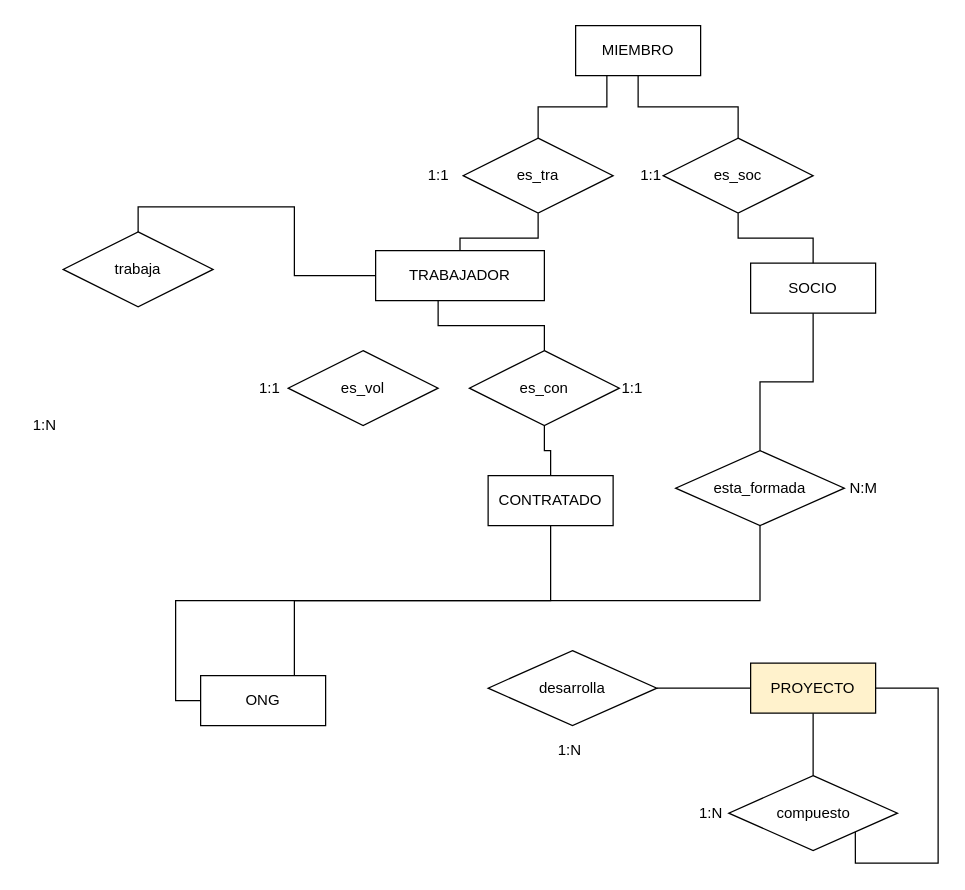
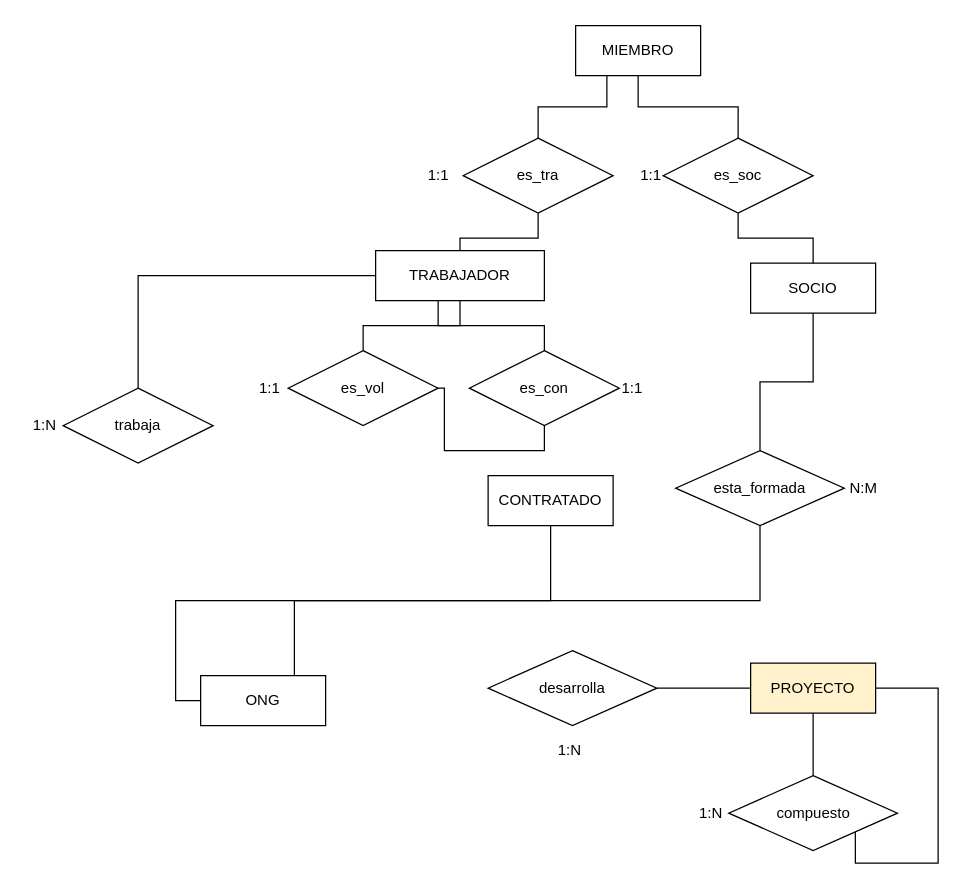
  <mxCell id="0" />
  <mxCell id="1" parent="0" />
  <mxCell id="2" style="edgeStyle=orthogonalEdgeStyle;rounded=0;orthogonalLoop=1;jettySize=auto;html=1;exitX=0;exitY=0.5;exitDx=0;exitDy=0;endArrow=none;endFill=0;" edge="1" parent="1" source="4" target="6"><mxGeometry relative="1" as="geometry" /></mxCell>
  <mxCell id="3" style="edgeStyle=orthogonalEdgeStyle;rounded=0;orthogonalLoop=1;jettySize=auto;html=1;exitX=0.75;exitY=0;exitDx=0;exitDy=0;endArrow=none;endFill=0;" edge="1" parent="1" source="4" target="27"><mxGeometry relative="1" as="geometry" /></mxCell>
  <mxCell id="4" value="ONG" style="whiteSpace=wrap;html=1;align=center;" vertex="1" parent="1"><mxGeometry x="160" y="540" width="100" height="40" as="geometry" /></mxCell>
  <mxCell id="5" value="TRABAJADOR" style="whiteSpace=wrap;html=1;align=center;" vertex="1" parent="1"><mxGeometry x="300" y="200" width="135" height="40" as="geometry" /></mxCell>
  <mxCell id="6" value="CONTRATADO" style="whiteSpace=wrap;html=1;align=center;" vertex="1" parent="1"><mxGeometry x="390" y="380" width="100" height="40" as="geometry" /></mxCell>
  <mxCell id="7" value="SOCIO" style="whiteSpace=wrap;html=1;align=center;" vertex="1" parent="1"><mxGeometry x="600" y="210" width="100" height="40" as="geometry" /></mxCell>
  <mxCell id="8" style="edgeStyle=orthogonalEdgeStyle;rounded=0;orthogonalLoop=1;jettySize=auto;html=1;exitX=0.5;exitY=1;exitDx=0;exitDy=0;entryX=0.5;entryY=0;entryDx=0;entryDy=0;endArrow=none;endFill=0;" edge="1" parent="1" source="9" target="29"><mxGeometry relative="1" as="geometry" /></mxCell>
  <mxCell id="9" value="PROYECTO" style="whiteSpace=wrap;html=1;align=center;fillColor=#fff2cc;" vertex="1" parent="1"><mxGeometry x="600" y="530" width="100" height="40" as="geometry" /></mxCell>
  <mxCell id="10" style="edgeStyle=orthogonalEdgeStyle;rounded=0;orthogonalLoop=1;jettySize=auto;html=1;exitX=0.5;exitY=1;exitDx=0;exitDy=0;entryX=0.5;entryY=0;entryDx=0;entryDy=0;endArrow=none;endFill=0;" edge="1" parent="1" source="12" target="23"><mxGeometry relative="1" as="geometry" /></mxCell>
  <mxCell id="11" style="edgeStyle=orthogonalEdgeStyle;rounded=0;orthogonalLoop=1;jettySize=auto;html=1;exitX=0.25;exitY=1;exitDx=0;exitDy=0;entryX=0.5;entryY=0;entryDx=0;entryDy=0;endArrow=none;endFill=0;" edge="1" parent="1" source="12" target="21"><mxGeometry relative="1" as="geometry" /></mxCell>
  <mxCell id="12" value="MIEMBRO" style="whiteSpace=wrap;html=1;align=center;" vertex="1" parent="1"><mxGeometry x="460" y="20" width="100" height="40" as="geometry" /></mxCell>
  <mxCell id="13" style="edgeStyle=orthogonalEdgeStyle;rounded=0;orthogonalLoop=1;jettySize=auto;html=1;exitX=0.5;exitY=0;exitDx=0;exitDy=0;entryX=0;entryY=0.5;entryDx=0;entryDy=0;endArrow=none;endFill=0;" edge="1" parent="1" source="14" target="5"><mxGeometry relative="1" as="geometry" /></mxCell>
- <mxCell id="14" value="trabaja" style="shape=rhombus;perimeter=rhombusPerimeter;whiteSpace=wrap;html=1;align=center;" vertex="1" parent="1"><mxGeometry x="50" y="185" width="120" height="60" as="geometry" /></mxCell>
+ <mxCell id="14" value="trabaja" style="shape=rhombus;perimeter=rhombusPerimeter;whiteSpace=wrap;html=1;align=center;" vertex="1" parent="1"><mxGeometry x="50" y="310" width="120" height="60" as="geometry" /></mxCell>
+ <mxCell id="15" style="edgeStyle=orthogonalEdgeStyle;rounded=0;orthogonalLoop=1;jettySize=auto;html=1;exitX=0.5;exitY=0;exitDx=0;exitDy=0;entryX=0.5;entryY=1;entryDx=0;entryDy=0;endArrow=none;endFill=0;" edge="1" parent="1" source="16" target="5"><mxGeometry relative="1" as="geometry" /></mxCell>
  <mxCell id="16" value="es_vol" style="shape=rhombus;perimeter=rhombusPerimeter;whiteSpace=wrap;html=1;align=center;" vertex="1" parent="1"><mxGeometry x="230" y="280" width="120" height="60" as="geometry" /></mxCell>
  <mxCell id="17" style="edgeStyle=orthogonalEdgeStyle;rounded=0;orthogonalLoop=1;jettySize=auto;html=1;exitX=0.5;exitY=0;exitDx=0;exitDy=0;endArrow=none;endFill=0;" edge="1" parent="1" source="19" target="5"><mxGeometry relative="1" as="geometry"><Array as="points"><mxPoint x="435" y="260" /><mxPoint x="350" y="260" /></Array></mxGeometry></mxCell>
- <mxCell id="18" style="edgeStyle=orthogonalEdgeStyle;rounded=0;orthogonalLoop=1;jettySize=auto;html=1;exitX=0.5;exitY=1;exitDx=0;exitDy=0;entryX=0.5;entryY=0;entryDx=0;entryDy=0;endArrow=none;endFill=0;" edge="1" parent="1" source="19" target="6"><mxGeometry relative="1" as="geometry" /></mxCell>
+ <mxCell id="18" style="edgeStyle=orthogonalEdgeStyle;rounded=0;orthogonalLoop=1;jettySize=auto;html=1;exitX=0.5;exitY=1;exitDx=0;exitDy=0;endArrow=none;endFill=0;" edge="1" parent="1" source="19" target="16"><mxGeometry relative="1" as="geometry" /></mxCell>
  <mxCell id="19" value="es_con" style="shape=rhombus;perimeter=rhombusPerimeter;whiteSpace=wrap;html=1;align=center;" vertex="1" parent="1"><mxGeometry x="375" y="280" width="120" height="60" as="geometry" /></mxCell>
  <mxCell id="20" style="edgeStyle=orthogonalEdgeStyle;rounded=0;orthogonalLoop=1;jettySize=auto;html=1;exitX=0.5;exitY=1;exitDx=0;exitDy=0;entryX=0.5;entryY=0;entryDx=0;entryDy=0;endArrow=none;endFill=0;" edge="1" parent="1" source="21" target="5"><mxGeometry relative="1" as="geometry" /></mxCell>
  <mxCell id="21" value="es_tra" style="shape=rhombus;perimeter=rhombusPerimeter;whiteSpace=wrap;html=1;align=center;" vertex="1" parent="1"><mxGeometry x="370" y="110" width="120" height="60" as="geometry" /></mxCell>
  <mxCell id="22" style="edgeStyle=orthogonalEdgeStyle;rounded=0;orthogonalLoop=1;jettySize=auto;html=1;exitX=0.5;exitY=1;exitDx=0;exitDy=0;entryX=0.5;entryY=0;entryDx=0;entryDy=0;endArrow=none;endFill=0;" edge="1" parent="1" source="23" target="7"><mxGeometry relative="1" as="geometry" /></mxCell>
  <mxCell id="23" value="es_soc" style="shape=rhombus;perimeter=rhombusPerimeter;whiteSpace=wrap;html=1;align=center;" vertex="1" parent="1"><mxGeometry x="530" y="110" width="120" height="60" as="geometry" /></mxCell>
  <mxCell id="24" style="edgeStyle=orthogonalEdgeStyle;rounded=0;orthogonalLoop=1;jettySize=auto;html=1;exitX=1;exitY=0.5;exitDx=0;exitDy=0;entryX=0;entryY=0.5;entryDx=0;entryDy=0;endArrow=none;endFill=0;" edge="1" parent="1" source="25" target="9"><mxGeometry relative="1" as="geometry" /></mxCell>
  <mxCell id="25" value="desarrolla" style="shape=rhombus;perimeter=rhombusPerimeter;whiteSpace=wrap;html=1;align=center;" vertex="1" parent="1"><mxGeometry x="390" y="520" width="135" height="60" as="geometry" /></mxCell>
  <mxCell id="26" style="edgeStyle=orthogonalEdgeStyle;rounded=0;orthogonalLoop=1;jettySize=auto;html=1;exitX=0.5;exitY=0;exitDx=0;exitDy=0;entryX=0.5;entryY=1;entryDx=0;entryDy=0;endArrow=none;endFill=0;" edge="1" parent="1" source="27" target="7"><mxGeometry relative="1" as="geometry" /></mxCell>
  <mxCell id="27" value="esta_formada" style="shape=rhombus;perimeter=rhombusPerimeter;whiteSpace=wrap;html=1;align=center;" vertex="1" parent="1"><mxGeometry x="540" y="360" width="135" height="60" as="geometry" /></mxCell>
  <mxCell id="28" style="edgeStyle=orthogonalEdgeStyle;rounded=0;orthogonalLoop=1;jettySize=auto;html=1;exitX=1;exitY=1;exitDx=0;exitDy=0;entryX=1;entryY=0.5;entryDx=0;entryDy=0;endArrow=none;endFill=0;" edge="1" parent="1" source="29" target="9"><mxGeometry relative="1" as="geometry"><Array as="points"><mxPoint x="684" y="690" /><mxPoint x="750" y="690" /><mxPoint x="750" y="550" /></Array></mxGeometry></mxCell>
  <mxCell id="29" value="compuesto" style="shape=rhombus;perimeter=rhombusPerimeter;whiteSpace=wrap;html=1;align=center;" vertex="1" parent="1"><mxGeometry x="582.5" y="620" width="135" height="60" as="geometry" /></mxCell>
  <mxCell id="30" value="1:N" style="text;html=1;resizable=0;autosize=1;align=center;verticalAlign=middle;points=[];fillColor=none;strokeColor=none;rounded=0;" vertex="1" parent="1"><mxGeometry x="440" y="590" width="30" height="20" as="geometry" /></mxCell>
  <mxCell id="31" value="1:N" style="text;html=1;resizable=0;autosize=1;align=center;verticalAlign=middle;points=[];fillColor=none;strokeColor=none;rounded=0;" vertex="1" parent="1"><mxGeometry x="552.5" y="640" width="30" height="20" as="geometry" /></mxCell>
  <mxCell id="32" value="N:M" style="text;html=1;resizable=0;autosize=1;align=center;verticalAlign=middle;points=[];fillColor=none;strokeColor=none;rounded=0;" vertex="1" parent="1"><mxGeometry x="670" y="380" width="40" height="20" as="geometry" /></mxCell>
  <mxCell id="33" value="1:N" style="text;html=1;resizable=0;autosize=1;align=center;verticalAlign=middle;points=[];fillColor=none;strokeColor=none;rounded=0;" vertex="1" parent="1"><mxGeometry x="20" y="330" width="30" height="20" as="geometry" /></mxCell>
  <mxCell id="34" value="1:1" style="text;html=1;resizable=0;autosize=1;align=center;verticalAlign=middle;points=[];fillColor=none;strokeColor=none;rounded=0;" vertex="1" parent="1"><mxGeometry x="335" y="130" width="30" height="20" as="geometry" /></mxCell>
  <mxCell id="35" value="1:1" style="text;html=1;resizable=0;autosize=1;align=center;verticalAlign=middle;points=[];fillColor=none;strokeColor=none;rounded=0;" vertex="1" parent="1"><mxGeometry x="505" y="130" width="30" height="20" as="geometry" /></mxCell>
  <mxCell id="36" value="1:1" style="text;html=1;resizable=0;autosize=1;align=center;verticalAlign=middle;points=[];fillColor=none;strokeColor=none;rounded=0;" vertex="1" parent="1"><mxGeometry x="490" y="300" width="30" height="20" as="geometry" /></mxCell>
  <mxCell id="37" value="1:1" style="text;html=1;resizable=0;autosize=1;align=center;verticalAlign=middle;points=[];fillColor=none;strokeColor=none;rounded=0;" vertex="1" parent="1"><mxGeometry x="200" y="300" width="30" height="20" as="geometry" /></mxCell>
